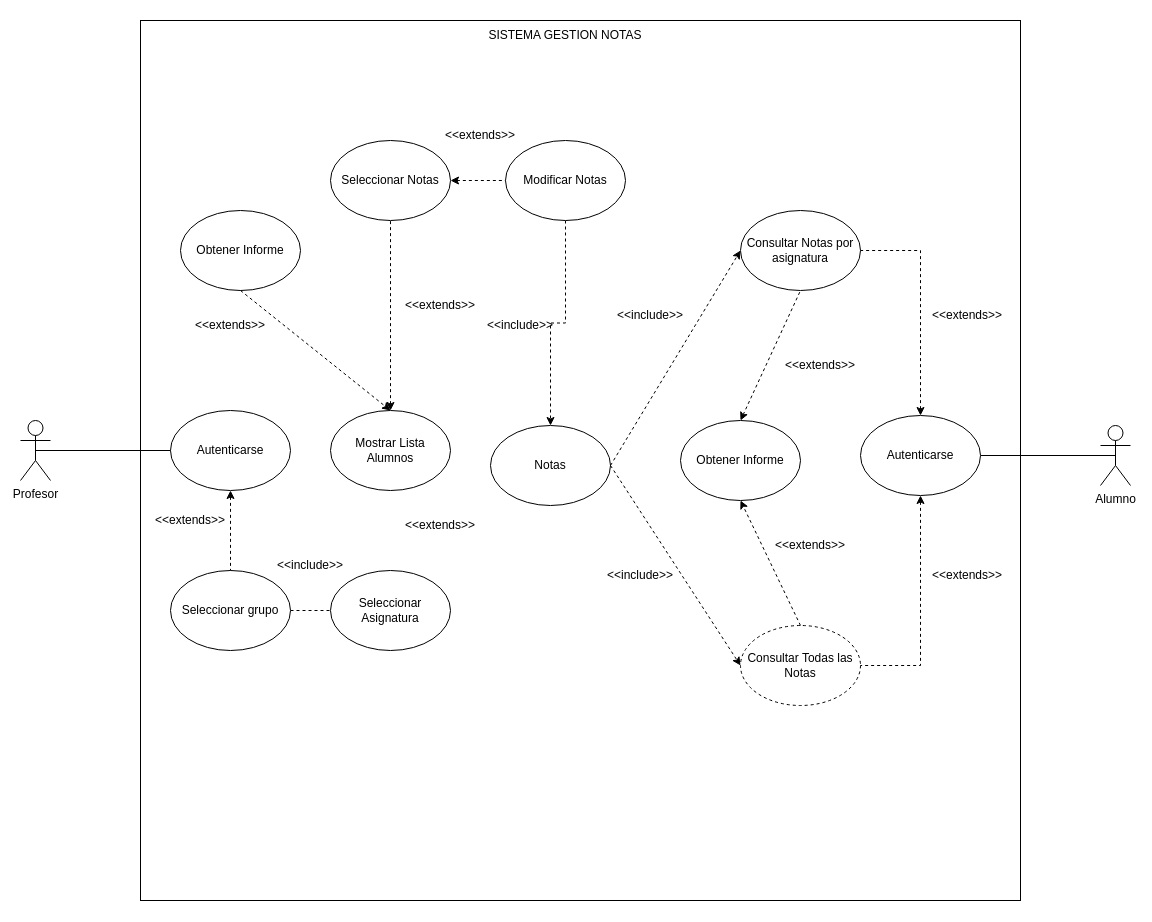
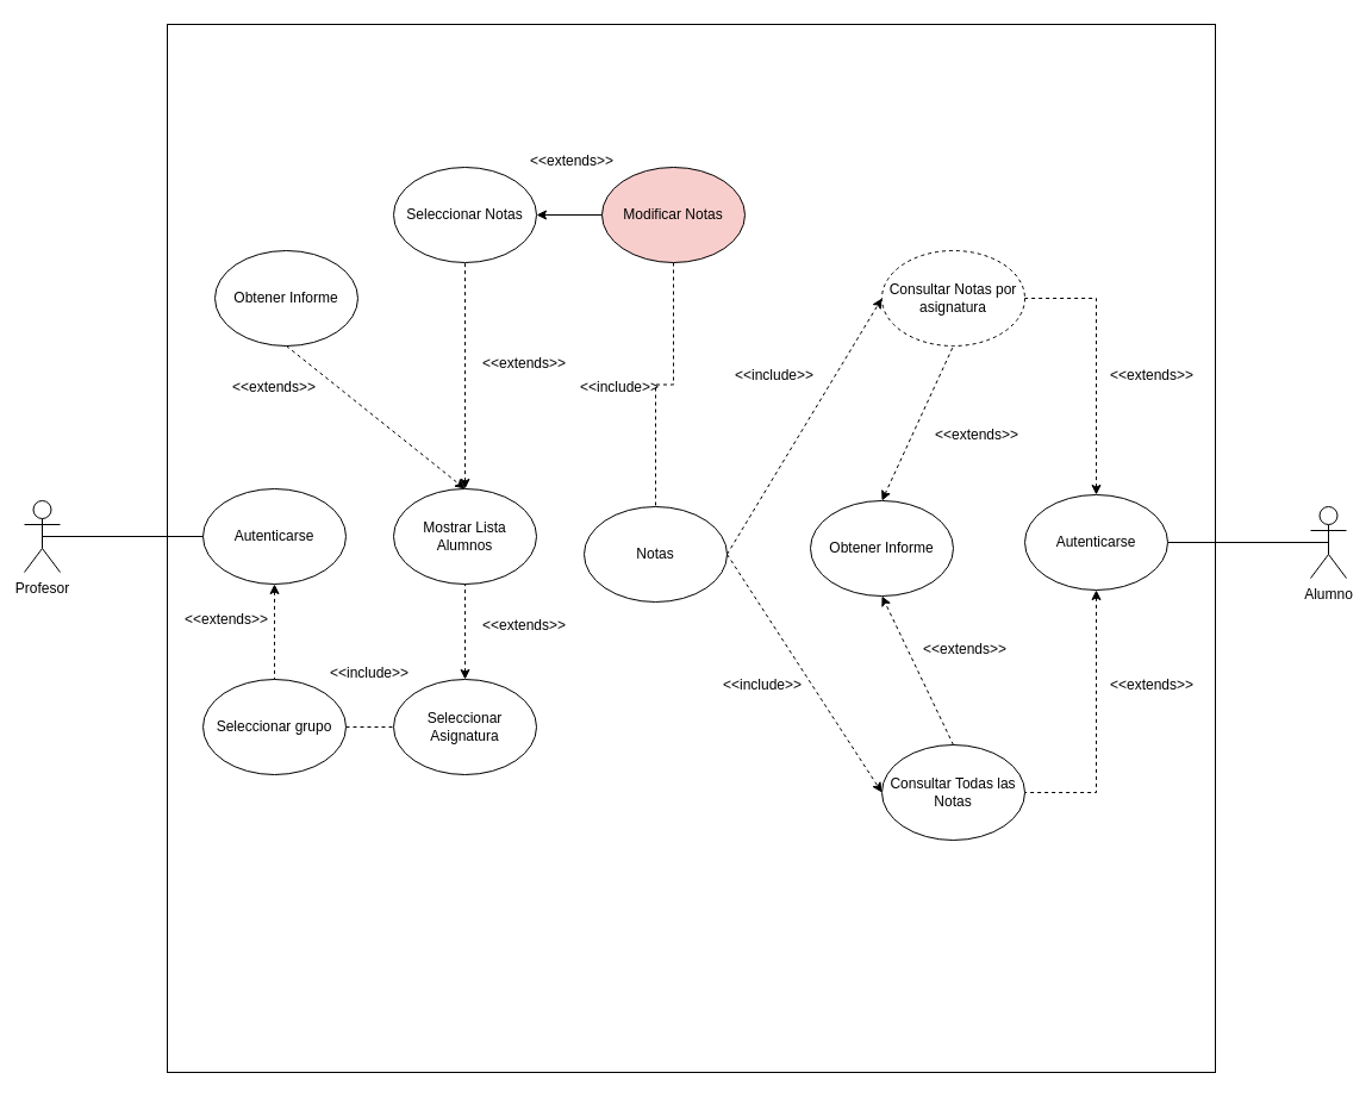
  <mxCell id="0" />
  <mxCell id="1" parent="0" />
  <mxCell id="2" value="" style="whiteSpace=wrap;html=1;aspect=fixed;" vertex="1" parent="1"><mxGeometry x="140" y="20" width="880" height="880" as="geometry" /></mxCell>
- <mxCell id="3" value="SISTEMA GESTION NOTAS" style="text;html=1;align=center;verticalAlign=middle;whiteSpace=wrap;rounded=0;" vertex="1" parent="1"><mxGeometry x="422" y="20" width="286" height="30" as="geometry" /></mxCell>
  <mxCell id="4" value="Profesor" style="shape=umlActor;verticalLabelPosition=bottom;verticalAlign=top;html=1;outlineConnect=0;" vertex="1" parent="1"><mxGeometry x="20" y="420" width="30" height="60" as="geometry" /></mxCell>
  <mxCell id="5" style="edgeStyle=orthogonalEdgeStyle;rounded=0;orthogonalLoop=1;jettySize=auto;html=1;exitX=0.5;exitY=0.5;exitDx=0;exitDy=0;exitPerimeter=0;endArrow=none;endFill=0;" edge="1" parent="1" source="6" target="23"><mxGeometry relative="1" as="geometry" /></mxCell>
  <mxCell id="6" value="Alumno" style="shape=umlActor;verticalLabelPosition=bottom;verticalAlign=top;html=1;outlineConnect=0;" vertex="1" parent="1"><mxGeometry x="1100" y="425" width="30" height="60" as="geometry" /></mxCell>
  <mxCell id="7" style="edgeStyle=orthogonalEdgeStyle;rounded=0;orthogonalLoop=1;jettySize=auto;html=1;exitX=1;exitY=0.5;exitDx=0;exitDy=0;entryX=0;entryY=0.5;entryDx=0;entryDy=0;endArrow=none;endFill=1;dashed=1;" edge="1" parent="1" source="8" target="10"><mxGeometry relative="1" as="geometry" /></mxCell>
  <mxCell id="8" value="Seleccionar grupo" style="ellipse;whiteSpace=wrap;html=1;" vertex="1" parent="1"><mxGeometry y="570" width="120" height="80" as="geometry" x="170" /></mxCell>
+ <mxCell id="9" style="edgeStyle=orthogonalEdgeStyle;rounded=0;orthogonalLoop=1;jettySize=auto;html=1;exitX=0.5;exitY=0;exitDx=0;exitDy=0;entryX=0.5;entryY=1;entryDx=0;entryDy=0;endArrow=none;endFill=0;dashed=1;startArrow=classic;startFill=1;" edge="1" parent="1" source="10" target="11"><mxGeometry relative="1" as="geometry" /></mxCell>
  <mxCell id="10" value="Seleccionar Asignatura" style="ellipse;whiteSpace=wrap;html=1;" vertex="1" parent="1"><mxGeometry x="330" y="570" width="120" height="80" as="geometry" /></mxCell>
  <mxCell id="11" value="Mostrar Lista Alumnos" style="ellipse;whiteSpace=wrap;html=1;" vertex="1" parent="1"><mxGeometry x="330" y="410" width="120" height="80" as="geometry" /></mxCell>
  <mxCell id="12" value="Seleccionar Notas" style="ellipse;whiteSpace=wrap;html=1;" vertex="1" parent="1"><mxGeometry x="330" y="140" width="120" height="80" as="geometry" /></mxCell>
- <mxCell id="13" style="edgeStyle=orthogonalEdgeStyle;rounded=0;orthogonalLoop=1;jettySize=auto;html=1;exitX=0.5;exitY=1;exitDx=0;exitDy=0;endArrow=classic;endFill=1;dashed=1;" edge="1" parent="1" source="14" target="24"><mxGeometry relative="1" as="geometry" /></mxCell>
- <mxCell id="14" value="Modificar Notas" style="ellipse;whiteSpace=wrap;html=1;" vertex="1" parent="1"><mxGeometry x="505" y="140" width="120" height="80" as="geometry" /></mxCell>
- <mxCell id="15" value="Consultar Todas las Notas" style="ellipse;whiteSpace=wrap;html=1;dashed=1;" vertex="1" parent="1"><mxGeometry x="740" y="625" width="120" height="80" as="geometry" /></mxCell>
- <mxCell id="16" value="Consultar Notas por asignatura" style="ellipse;whiteSpace=wrap;html=1;" vertex="1" parent="1"><mxGeometry x="740" y="210" width="120" height="80" as="geometry" /></mxCell>
+ <mxCell id="13" style="edgeStyle=orthogonalEdgeStyle;rounded=0;orthogonalLoop=1;jettySize=auto;html=1;exitX=0.5;exitY=1;exitDx=0;exitDy=0;endArrow=none;endFill=1;dashed=1;" edge="1" parent="1" source="14" target="24"><mxGeometry relative="1" as="geometry" /></mxCell>
+ <mxCell id="14" value="Modificar Notas" style="ellipse;whiteSpace=wrap;html=1;fillColor=#f8cecc;" vertex="1" parent="1"><mxGeometry x="505" y="140" width="120" height="80" as="geometry" /></mxCell>
+ <mxCell id="15" value="Consultar Todas las Notas" style="ellipse;whiteSpace=wrap;html=1;" vertex="1" parent="1"><mxGeometry x="740" y="625" width="120" height="80" as="geometry" /></mxCell>
+ <mxCell id="16" value="Consultar Notas por asignatura" style="ellipse;whiteSpace=wrap;html=1;dashed=1;" vertex="1" parent="1"><mxGeometry x="740" y="210" width="120" height="80" as="geometry" /></mxCell>
  <mxCell id="17" value="Obtener Informe" style="ellipse;whiteSpace=wrap;html=1;" vertex="1" parent="1"><mxGeometry x="680" y="420" width="120" height="80" as="geometry" /></mxCell>
  <mxCell id="18" value="Obtener Informe" style="ellipse;whiteSpace=wrap;html=1;" vertex="1" parent="1"><mxGeometry x="180" y="210" width="120" height="80" as="geometry" /></mxCell>
  <mxCell id="19" style="edgeStyle=orthogonalEdgeStyle;rounded=0;orthogonalLoop=1;jettySize=auto;html=1;exitX=0.5;exitY=1;exitDx=0;exitDy=0;endArrow=none;endFill=0;dashed=1;startArrow=classic;startFill=1;" edge="1" parent="1" source="20" target="8"><mxGeometry relative="1" as="geometry" /></mxCell>
  <mxCell id="20" value="Autenticarse" style="ellipse;whiteSpace=wrap;html=1;" vertex="1" parent="1"><mxGeometry y="410" width="120" height="80" as="geometry" x="170" /></mxCell>
  <mxCell id="21" style="edgeStyle=orthogonalEdgeStyle;rounded=0;orthogonalLoop=1;jettySize=auto;html=1;exitX=0.5;exitY=0;exitDx=0;exitDy=0;entryX=1;entryY=0.5;entryDx=0;entryDy=0;endArrow=none;endFill=0;dashed=1;startArrow=classic;startFill=1;" edge="1" parent="1" source="23" target="16"><mxGeometry relative="1" as="geometry" /></mxCell>
  <mxCell id="22" style="edgeStyle=orthogonalEdgeStyle;rounded=0;orthogonalLoop=1;jettySize=auto;html=1;exitX=0.5;exitY=1;exitDx=0;exitDy=0;entryX=1;entryY=0.5;entryDx=0;entryDy=0;endArrow=none;endFill=0;dashed=1;startArrow=classic;startFill=1;" edge="1" parent="1" source="23" target="15"><mxGeometry relative="1" as="geometry" /></mxCell>
  <mxCell id="23" value="Autenticarse" style="ellipse;whiteSpace=wrap;html=1;" vertex="1" parent="1"><mxGeometry x="860" y="415" width="120" height="80" as="geometry" /></mxCell>
  <mxCell id="24" value="Notas" style="ellipse;whiteSpace=wrap;html=1;" vertex="1" parent="1"><mxGeometry x="490" y="425" width="120" height="80" as="geometry" /></mxCell>
  <mxCell id="25" value="" style="endArrow=classic;html=1;rounded=0;exitX=0.5;exitY=1;exitDx=0;exitDy=0;entryX=0.5;entryY=0;entryDx=0;entryDy=0;dashed=1;endFill=1;startArrow=none;startFill=0;" edge="1" parent="1" source="18" target="11"><mxGeometry width="50" height="50" relative="1" as="geometry"><mxPoint x="550" y="600" as="sourcePoint" /><mxPoint x="600" y="550" as="targetPoint" /></mxGeometry></mxCell>
  <mxCell id="26" value="" style="endArrow=none;html=1;rounded=0;entryX=0.5;entryY=1;entryDx=0;entryDy=0;dashed=1;startArrow=classic;startFill=1;" edge="1" parent="1" target="12"><mxGeometry width="50" height="50" relative="1" as="geometry"><mxPoint x="390" y="410" as="sourcePoint" /><mxPoint x="470" y="320" as="targetPoint" /></mxGeometry></mxCell>
- <mxCell id="27" value="" style="endArrow=none;html=1;rounded=0;entryX=0;entryY=0.5;entryDx=0;entryDy=0;exitX=1;exitY=0.5;exitDx=0;exitDy=0;dashed=1;startArrow=classic;startFill=1;" edge="1" parent="1" source="12" target="14"><mxGeometry width="50" height="50" relative="1" as="geometry"><mxPoint x="390" y="160" as="sourcePoint" /><mxPoint x="440" y="110" as="targetPoint" /></mxGeometry></mxCell>
+ <mxCell id="27" value="" style="endArrow=none;html=1;rounded=0;entryX=0;entryY=0.5;entryDx=0;entryDy=0;exitX=1;exitY=0.5;exitDx=0;exitDy=0;dashed=0;startArrow=classic;startFill=1;" edge="1" parent="1" source="12" target="14"><mxGeometry width="50" height="50" relative="1" as="geometry"><mxPoint x="390" y="160" as="sourcePoint" /><mxPoint x="440" y="110" as="targetPoint" /></mxGeometry></mxCell>
  <mxCell id="28" value="" style="endArrow=classic;html=1;rounded=0;entryX=0;entryY=0.5;entryDx=0;entryDy=0;exitX=1;exitY=0.5;exitDx=0;exitDy=0;dashed=1;endFill=1;" edge="1" parent="1" source="24" target="16"><mxGeometry width="50" height="50" relative="1" as="geometry"><mxPoint x="630" y="360" as="sourcePoint" /><mxPoint x="680" y="310" as="targetPoint" /></mxGeometry></mxCell>
  <mxCell id="29" value="" style="endArrow=classic;html=1;rounded=0;exitX=1;exitY=0.5;exitDx=0;exitDy=0;entryX=0;entryY=0.5;entryDx=0;entryDy=0;dashed=1;endFill=1;" edge="1" parent="1" source="24" target="15"><mxGeometry width="50" height="50" relative="1" as="geometry"><mxPoint x="570" y="650" as="sourcePoint" /><mxPoint x="620" y="600" as="targetPoint" /></mxGeometry></mxCell>
  <mxCell id="30" value="" style="endArrow=none;html=1;rounded=0;exitX=0.5;exitY=0.5;exitDx=0;exitDy=0;exitPerimeter=0;entryX=0;entryY=0.5;entryDx=0;entryDy=0;" edge="1" parent="1" source="4" target="20"><mxGeometry width="50" height="50" relative="1" as="geometry"><mxPoint x="550" y="410" as="sourcePoint" /><mxPoint x="600" y="360" as="targetPoint" /></mxGeometry></mxCell>
  <mxCell id="31" value="" style="endArrow=none;html=1;rounded=0;entryX=0.5;entryY=1;entryDx=0;entryDy=0;exitX=0.5;exitY=0;exitDx=0;exitDy=0;dashed=1;endFill=0;startArrow=classic;startFill=1;" edge="1" parent="1" source="17" target="16"><mxGeometry width="50" height="50" relative="1" as="geometry"><mxPoint x="550" y="690" as="sourcePoint" /><mxPoint x="600" y="640" as="targetPoint" /></mxGeometry></mxCell>
  <mxCell id="32" value="" style="endArrow=classic;html=1;rounded=0;exitX=0.5;exitY=0;exitDx=0;exitDy=0;entryX=0.5;entryY=1;entryDx=0;entryDy=0;dashed=1;startArrow=none;startFill=0;endFill=1;" edge="1" parent="1" source="15" target="17"><mxGeometry width="50" height="50" relative="1" as="geometry"><mxPoint x="550" y="700" as="sourcePoint" /><mxPoint x="600" y="650" as="targetPoint" /></mxGeometry></mxCell>
  <mxCell id="33" value="&amp;lt;&amp;lt;include&amp;gt;&amp;gt;" style="text;html=1;align=center;verticalAlign=middle;whiteSpace=wrap;rounded=0;" vertex="1" parent="1"><mxGeometry x="620" y="300" width="60" height="30" as="geometry" /></mxCell>
  <mxCell id="34" value="&amp;lt;&amp;lt;include&amp;gt;&amp;gt;" style="text;html=1;align=center;verticalAlign=middle;whiteSpace=wrap;rounded=0;" vertex="1" parent="1"><mxGeometry x="280" y="550" width="60" height="30" as="geometry" /></mxCell>
  <mxCell id="35" value="&amp;lt;&amp;lt;extends&amp;gt;&amp;gt;" style="text;html=1;align=center;verticalAlign=middle;whiteSpace=wrap;rounded=0;" vertex="1" parent="1"><mxGeometry x="200" y="310" width="60" height="30" as="geometry" /></mxCell>
  <mxCell id="36" value="&amp;lt;&amp;lt;extends&amp;gt;&amp;gt;" style="text;html=1;align=center;verticalAlign=middle;whiteSpace=wrap;rounded=0;" vertex="1" parent="1"><mxGeometry x="160" y="505" width="60" height="30" as="geometry" /></mxCell>
  <mxCell id="37" value="&amp;lt;&amp;lt;extends&amp;gt;&amp;gt;" style="text;html=1;align=center;verticalAlign=middle;whiteSpace=wrap;rounded=0;" vertex="1" parent="1"><mxGeometry x="410" y="510" width="60" height="30" as="geometry" /></mxCell>
  <mxCell id="38" value="&amp;lt;&amp;lt;extends&amp;gt;&amp;gt;" style="text;html=1;align=center;verticalAlign=middle;whiteSpace=wrap;rounded=0;" vertex="1" parent="1"><mxGeometry x="410" y="290" width="60" height="30" as="geometry" /></mxCell>
  <mxCell id="39" value="&amp;lt;&amp;lt;extends&amp;gt;&amp;gt;" style="text;html=1;align=center;verticalAlign=middle;whiteSpace=wrap;rounded=0;" vertex="1" parent="1"><mxGeometry x="450" y="120" width="60" height="30" as="geometry" /></mxCell>
  <mxCell id="40" value="&amp;lt;&amp;lt;include&amp;gt;&amp;gt;" style="text;html=1;align=center;verticalAlign=middle;whiteSpace=wrap;rounded=0;" vertex="1" parent="1"><mxGeometry x="490" y="310" width="60" height="30" as="geometry" /></mxCell>
  <mxCell id="41" value="&amp;lt;&amp;lt;extends&amp;gt;&amp;gt;" style="text;html=1;align=center;verticalAlign=middle;whiteSpace=wrap;rounded=0;" vertex="1" parent="1"><mxGeometry x="937" y="560" width="60" height="30" as="geometry" /></mxCell>
  <mxCell id="42" value="&amp;lt;&amp;lt;extends&amp;gt;&amp;gt;" style="text;html=1;align=center;verticalAlign=middle;whiteSpace=wrap;rounded=0;" vertex="1" parent="1"><mxGeometry x="937" y="300" width="60" height="30" as="geometry" /></mxCell>
  <mxCell id="43" value="&amp;lt;&amp;lt;extends&amp;gt;&amp;gt;" style="text;html=1;align=center;verticalAlign=middle;whiteSpace=wrap;rounded=0;" vertex="1" parent="1"><mxGeometry x="790" y="350" width="60" height="30" as="geometry" /></mxCell>
  <mxCell id="44" value="&amp;lt;&amp;lt;extends&amp;gt;&amp;gt;" style="text;html=1;align=center;verticalAlign=middle;whiteSpace=wrap;rounded=0;" vertex="1" parent="1"><mxGeometry x="780" y="530" width="60" height="30" as="geometry" /></mxCell>
  <mxCell id="45" value="&amp;lt;&amp;lt;include&amp;gt;&amp;gt;" style="text;html=1;align=center;verticalAlign=middle;whiteSpace=wrap;rounded=0;" vertex="1" parent="1"><mxGeometry x="610" y="560" width="60" height="30" as="geometry" /></mxCell>
